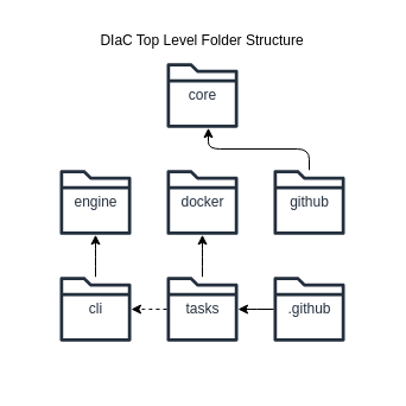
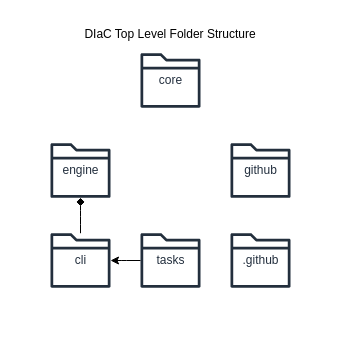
  <mxCell id="0" />
  <mxCell id="1" parent="0" />
  <mxCell style="align=center;strokeColor=none;verticalAlign=top;aspect=fixed" id="2" parent="1" value="DIaC Top Level Folder Structure" vertex="1"><mxGeometry as="geometry" width="300" height="300" x="20" y="20" /></mxCell>
  <mxCell style="shape=mxgraph.aws4.folder;fillColor=#232F3D;verticalLabelPosition=middle;verticalAlign=middle;align=center;aspect=fixed;sketch=0;outlineConnect=0;fontColor=#232F3E;gradientColor=none;strokeColor=none;dashed=0;fontSize=12;fontStyle=0;pointerEvents=1;html=1;labelPosition=center" id="3" parent="2" value="core" vertex="1"><mxGeometry as="geometry" width="60" height="60" x="120" y="30" /></mxCell>
  <mxCell style="align=center;spacingLeft=5;spacingRight=5;spacingBottom=5;verticalAlign=top;aspect=fixed;noLabel=1;opacity=0" id="4" parent="2" value="Row" vertex="1"><mxGeometry as="geometry" width="240" height="60" x="30" y="120" /></mxCell>
  <mxCell style="shape=mxgraph.aws4.folder;fillColor=#232F3D;verticalLabelPosition=middle;verticalAlign=middle;align=center;aspect=fixed;sketch=0;outlineConnect=0;fontColor=#232F3E;gradientColor=none;strokeColor=none;dashed=0;fontSize=12;fontStyle=0;pointerEvents=1;html=1;labelPosition=center" id="5" parent="4" value="engine" vertex="1"><mxGeometry as="geometry" width="60" height="60" x="0" y="0" /></mxCell>
- <mxCell style="shape=mxgraph.aws4.folder;fillColor=#232F3D;verticalLabelPosition=middle;verticalAlign=middle;align=center;aspect=fixed;sketch=0;outlineConnect=0;fontColor=#232F3E;gradientColor=none;strokeColor=none;dashed=0;fontSize=12;fontStyle=0;pointerEvents=1;html=1;labelPosition=center" id="6" parent="4" value="docker" vertex="1"><mxGeometry as="geometry" width="60" height="60" x="90" y="0" /></mxCell>
  <mxCell style="shape=mxgraph.aws4.folder;fillColor=#232F3D;verticalLabelPosition=middle;verticalAlign=middle;align=center;aspect=fixed;sketch=0;outlineConnect=0;fontColor=#232F3E;gradientColor=none;strokeColor=none;dashed=0;fontSize=12;fontStyle=0;pointerEvents=1;html=1;labelPosition=center" id="7" parent="4" value="github" vertex="1"><mxGeometry as="geometry" width="60" height="60" x="180" y="0" /></mxCell>
  <mxCell style="align=center;spacingLeft=5;spacingRight=5;spacingBottom=5;verticalAlign=top;aspect=fixed;noLabel=1;opacity=0" id="8" parent="2" value="Row" vertex="1"><mxGeometry as="geometry" width="240" height="60" x="30" y="210" /></mxCell>
  <mxCell style="shape=mxgraph.aws4.folder;fillColor=#232F3D;verticalLabelPosition=middle;verticalAlign=middle;align=center;aspect=fixed;sketch=0;outlineConnect=0;fontColor=#232F3E;gradientColor=none;strokeColor=none;dashed=0;fontSize=12;fontStyle=0;pointerEvents=1;html=1;labelPosition=center" id="9" parent="8" value="cli" vertex="1"><mxGeometry as="geometry" width="60" height="60" x="0" y="0" /></mxCell>
  <mxCell style="shape=mxgraph.aws4.folder;fillColor=#232F3D;verticalLabelPosition=middle;verticalAlign=middle;align=center;aspect=fixed;sketch=0;outlineConnect=0;fontColor=#232F3E;gradientColor=none;strokeColor=none;dashed=0;fontSize=12;fontStyle=0;pointerEvents=1;html=1;labelPosition=center" id="10" parent="8" value="tasks" vertex="1"><mxGeometry as="geometry" width="60" height="60" x="90" y="0" /></mxCell>
  <mxCell style="shape=mxgraph.aws4.folder;fillColor=#232F3D;verticalLabelPosition=middle;verticalAlign=middle;align=center;aspect=fixed;sketch=0;outlineConnect=0;fontColor=#232F3E;gradientColor=none;strokeColor=none;dashed=0;fontSize=12;fontStyle=0;pointerEvents=1;html=1;labelPosition=center" id="11" parent="8" value=".github" vertex="1"><mxGeometry as="geometry" width="60" height="60" x="180" y="0" /></mxCell>
- <mxCell id="12" source="7" target="3" parent="1" edge="1" style="rounded=1;orthogonalLoop=1;jettySize=auto;html=1;edgeStyle=orthogonalEdgeStyle"><mxGeometry relative="1" as="geometry"><Array as="points"><mxPoint x="260" y="125" /><mxPoint x="175" y="125" /></Array></mxGeometry></mxCell>
- <mxCell id="13" source="9" target="5" parent="1" edge="1" style="rounded=1;orthogonalLoop=1;jettySize=auto;html=1;edgeStyle=orthogonalEdgeStyle"><mxGeometry relative="1" as="geometry"><Array as="points"><mxPoint x="80" y="215" /><mxPoint x="80" y="215" /></Array></mxGeometry></mxCell>
- <mxCell id="14" source="10" target="9" parent="1" edge="1" style="rounded=1;orthogonalLoop=1;jettySize=auto;html=1;edgeStyle=orthogonalEdgeStyle;dashed=1;"><mxGeometry relative="1" as="geometry"><Array as="points"><mxPoint x="125" y="260" /><mxPoint x="125" y="260" /></Array></mxGeometry></mxCell>
- <mxCell id="15" source="10" target="6" parent="1" edge="1" style="rounded=1;orthogonalLoop=1;jettySize=auto;html=1;edgeStyle=orthogonalEdgeStyle"><mxGeometry relative="1" as="geometry"><Array as="points"><mxPoint x="170" y="215" /><mxPoint x="170" y="215" /></Array></mxGeometry></mxCell>
- <mxCell id="16" source="11" target="10" parent="1" edge="1" style="rounded=1;orthogonalLoop=1;jettySize=auto;html=1;edgeStyle=orthogonalEdgeStyle"><mxGeometry relative="1" as="geometry"><Array as="points"><mxPoint x="215" y="260" /><mxPoint x="215" y="260" /></Array></mxGeometry></mxCell>
+ <mxCell id="13" source="9" target="5" parent="1" edge="1" style="rounded=1;orthogonalLoop=1;jettySize=auto;html=1;edgeStyle=orthogonalEdgeStyle;endArrow=diamond;"><mxGeometry relative="1" as="geometry"><Array as="points"><mxPoint x="80" y="215" /><mxPoint x="80" y="215" /></Array></mxGeometry></mxCell>
+ <mxCell id="14" source="10" target="9" parent="1" edge="1" style="rounded=1;orthogonalLoop=1;jettySize=auto;html=1;edgeStyle=orthogonalEdgeStyle"><mxGeometry relative="1" as="geometry"><Array as="points"><mxPoint x="125" y="260" /><mxPoint x="125" y="260" /></Array></mxGeometry></mxCell>
